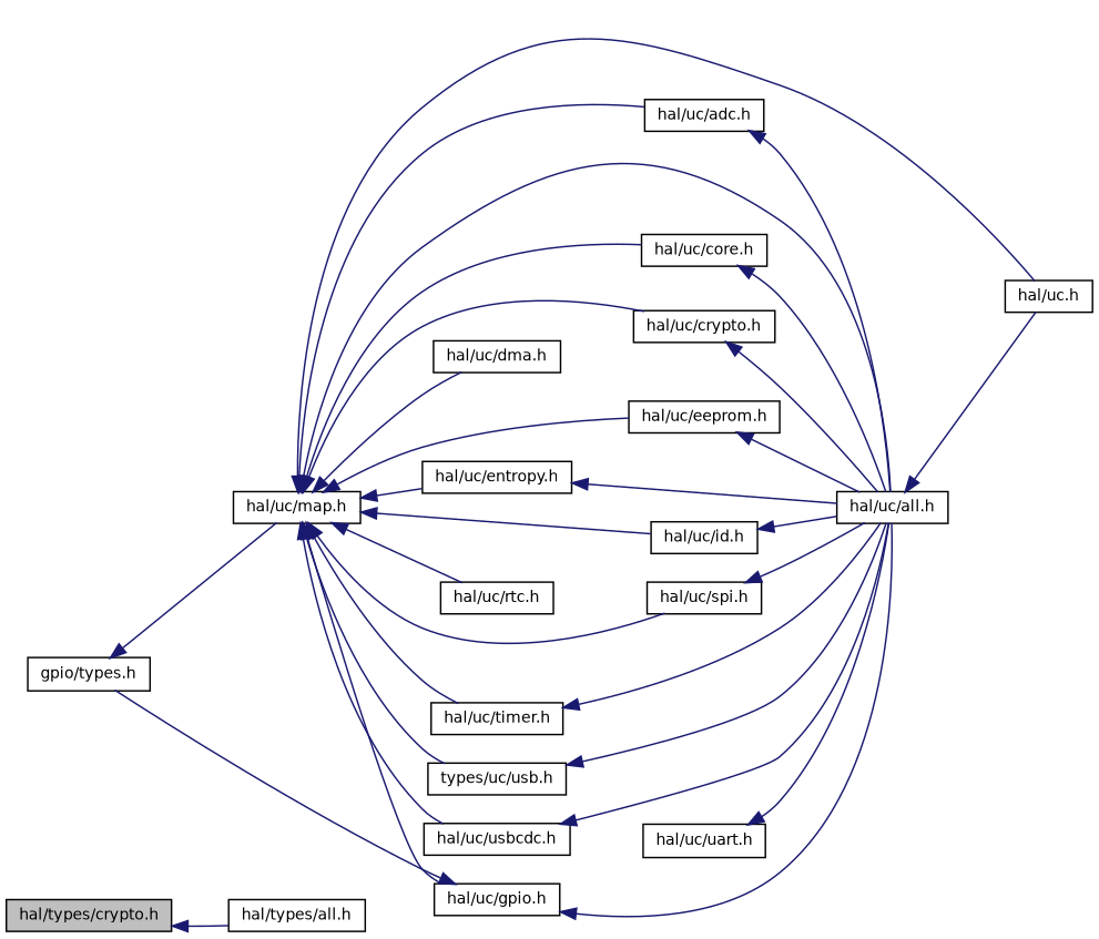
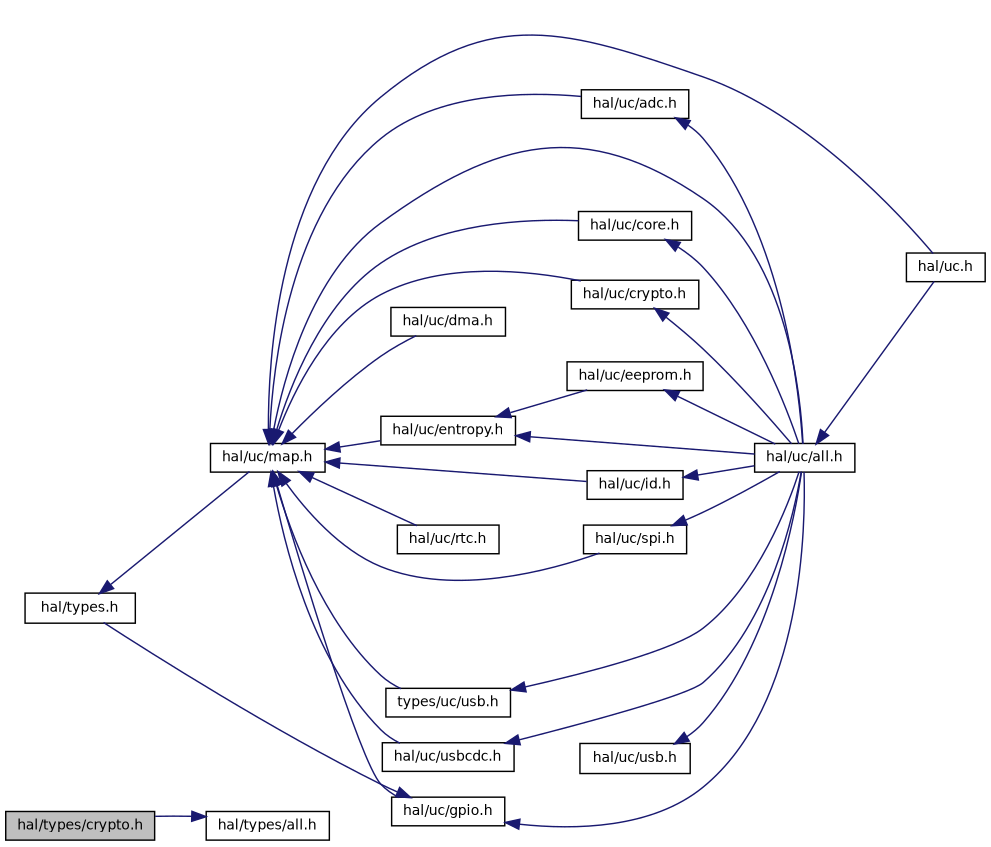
  digraph {
    rankdir=LR
    node [color=black fontname=Helvetica fontsize=10 shape=record]
    edge [color=midnightblue dir=back fontname=Helvetica fontsize=10 labelfontname=Helvetica labelfontsize=10 style=solid]
    n1 [fillcolor=grey75 fontcolor=black height=0.2 label="hal/types/crypto.h" style=filled width=0.4]
    n2 [height=0.2 label="hal/types/all.h" width=0.4]
-   n3 [height=0.2 label="gpio/types.h" width=0.4]
+   n3 [height=0.2 label="hal/types.h" width=0.4]
    n4 [height=0.2 label="hal/uc/map.h" width=0.4]
    n5 [height=0.2 label="hal/uc/adc.h" width=0.4]
    n6 [height=0.2 label="hal/uc/all.h" width=0.4]
    n7 [height=0.2 label="hal/uc/core.h" width=0.4]
    n8 [height=0.2 label="hal/uc/crypto.h" width=0.4]
    n9 [height=0.2 label="hal/uc/dma.h" width=0.4]
    n10 [height=0.2 label="hal/uc/eeprom.h" width=0.4]
    n11 [height=0.2 label="hal/uc/entropy.h" width=0.4]
    n12 [height=0.2 label="hal/uc/gpio.h" width=0.4]
    n13 [height=0.2 label="hal/uc/id.h" width=0.4]
    n14 [height=0.2 label="hal/uc/rtc.h" width=0.4]
    n15 [height=0.2 label="hal/uc/spi.h" width=0.4]
-   n16 [height=0.2 label="hal/uc/timer.h" width=0.4]
    n17 [height=0.2 label="types/uc/usb.h" width=0.4]
    n18 [height=0.2 label="hal/uc/usbcdc.h" width=0.4]
    n19 [height=0.2 label="hal/uc.h" width=0.4]
-   n20 [height=0.2 label="hal/uc/uart.h" width=0.4]
-   n1 -> n2
+   n20 [height=0.2 label="hal/uc/usb.h" width=0.4]
+   n2 -> n1
    n3 -> n4
    n4 -> n5
    n4 -> n6
    n4 -> n7
    n4 -> n8
    n4 -> n9
-   n4 -> n10
+   n11 -> n10
    n4 -> n11
    n4 -> n12
    n4 -> n13
    n4 -> n14
    n4 -> n15
-   n4 -> n16
    n4 -> n17
    n4 -> n18
    n4 -> n19
    n5 -> n6
    n6 -> n19
    n7 -> n6
    n8 -> n6
    n10 -> n6
    n11 -> n6
    n12 -> n3
    n12 -> n6
    n13 -> n6
    n15 -> n6
-   n16 -> n6
    n17 -> n6
    n18 -> n6
    n20 -> n6
  }
